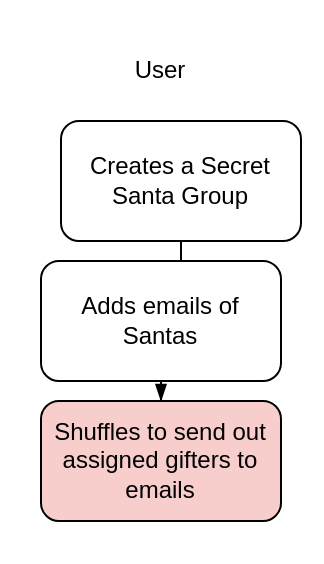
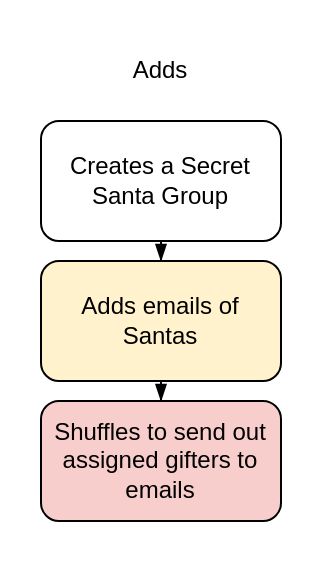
  <mxCell id="0" />
  <mxCell id="1" parent="0" />
  <mxCell id="2" value="" style="edgeStyle=orthogonalEdgeStyle;rounded=0;orthogonalLoop=1;jettySize=auto;html=1;endArrow=blockThin;endFill=1;" edge="1" parent="1" source="3" target="6"><mxGeometry relative="1" as="geometry" /></mxCell>
- <mxCell id="3" value="Creates a Secret Santa Group" style="rounded=1;whiteSpace=wrap;html=1;" vertex="1" parent="1"><mxGeometry x="30" y="60" width="120" height="60" as="geometry" /></mxCell>
- <mxCell id="4" value="User" style="text;html=1;strokeColor=none;fillColor=none;align=center;verticalAlign=middle;whiteSpace=wrap;rounded=0;" vertex="1" parent="1"><mxGeometry x="50" y="20" width="60" height="30" as="geometry" /></mxCell>
+ <mxCell id="3" value="Creates a Secret Santa Group" style="rounded=1;whiteSpace=wrap;html=1;" vertex="1" parent="1"><mxGeometry x="20" y="60" width="120" height="60" as="geometry" /></mxCell>
+ <mxCell id="4" value="Adds" style="text;html=1;strokeColor=none;fillColor=none;align=center;verticalAlign=middle;whiteSpace=wrap;rounded=0;" vertex="1" parent="1"><mxGeometry x="50" y="20" width="60" height="30" as="geometry" /></mxCell>
  <mxCell id="5" value="" style="edgeStyle=orthogonalEdgeStyle;rounded=0;orthogonalLoop=1;jettySize=auto;html=1;endArrow=blockThin;endFill=1;" edge="1" parent="1" source="6" target="7"><mxGeometry relative="1" as="geometry" /></mxCell>
- <mxCell id="6" value="Adds emails of Santas" style="whiteSpace=wrap;html=1;rounded=1;" vertex="1" parent="1"><mxGeometry x="20" y="130" width="120" height="60" as="geometry" /></mxCell>
+ <mxCell id="6" value="Adds emails of Santas" style="whiteSpace=wrap;html=1;rounded=1;fillColor=#fff2cc;" vertex="1" parent="1"><mxGeometry x="20" y="130" width="120" height="60" as="geometry" /></mxCell>
  <mxCell id="7" value="Shuffles to send out assigned gifters to emails" style="whiteSpace=wrap;html=1;rounded=1;fillColor=#f8cecc;" vertex="1" parent="1"><mxGeometry x="20" y="200" width="120" height="60" as="geometry" /></mxCell>
